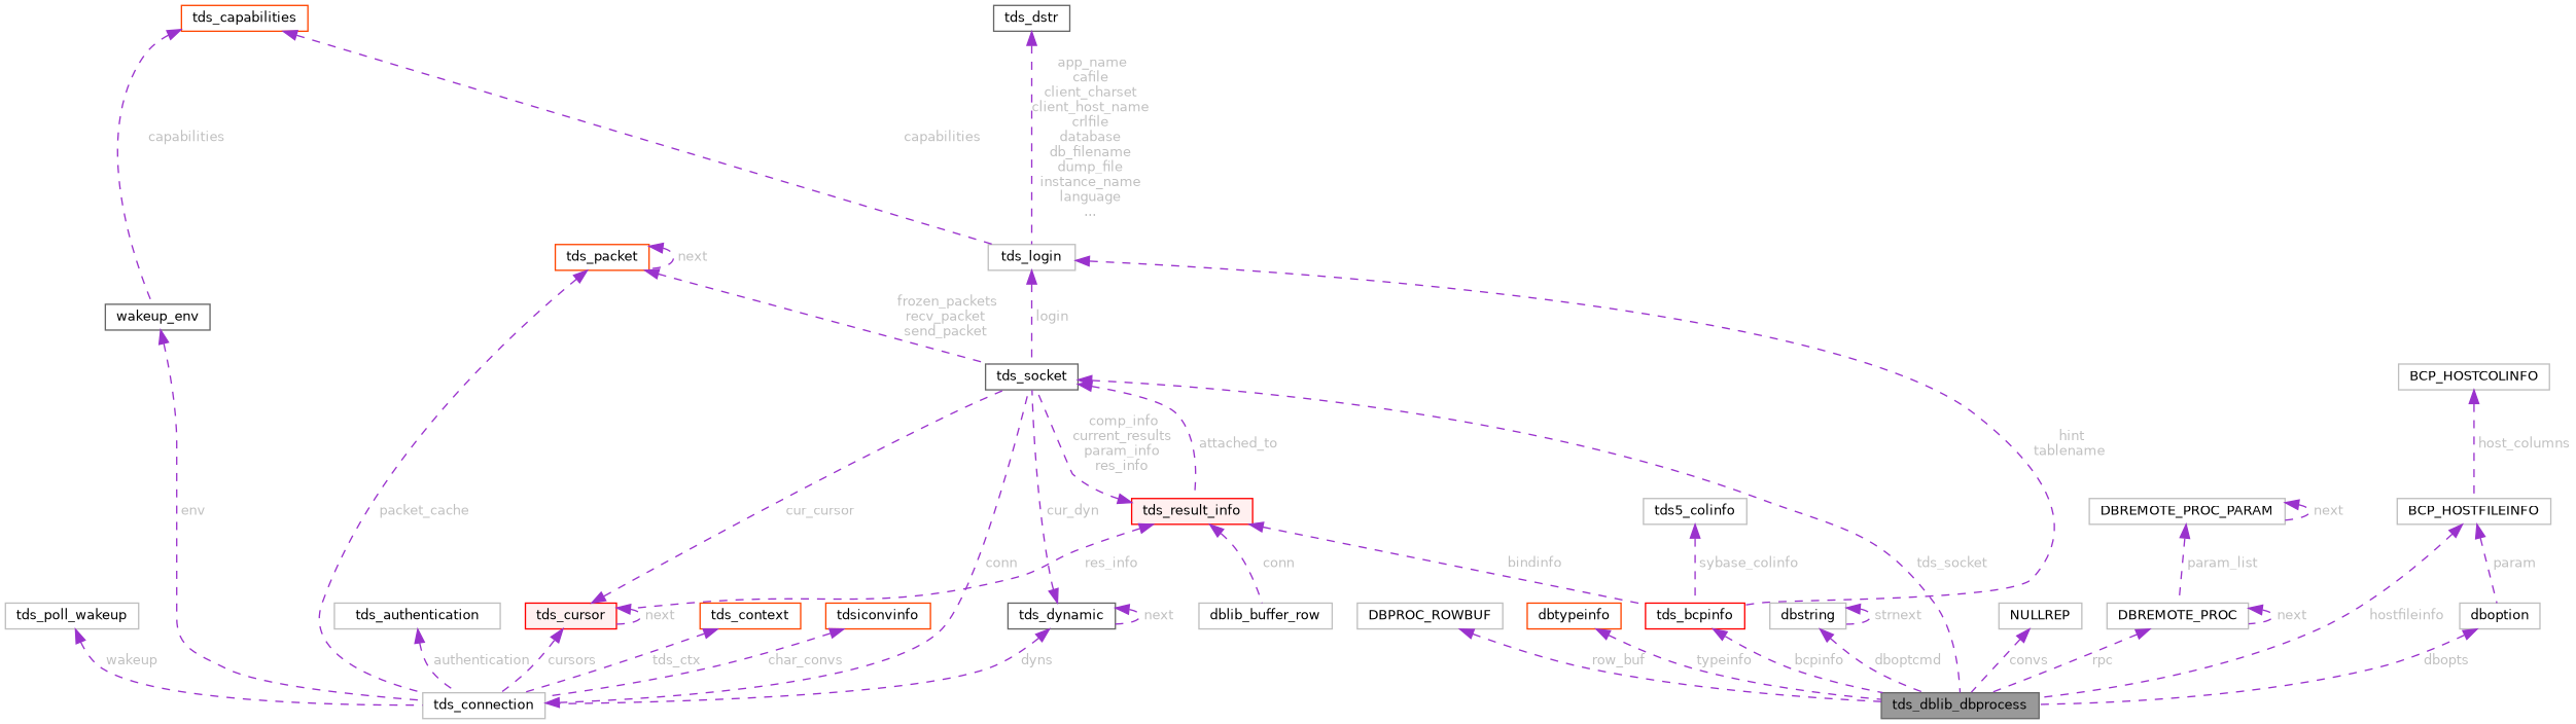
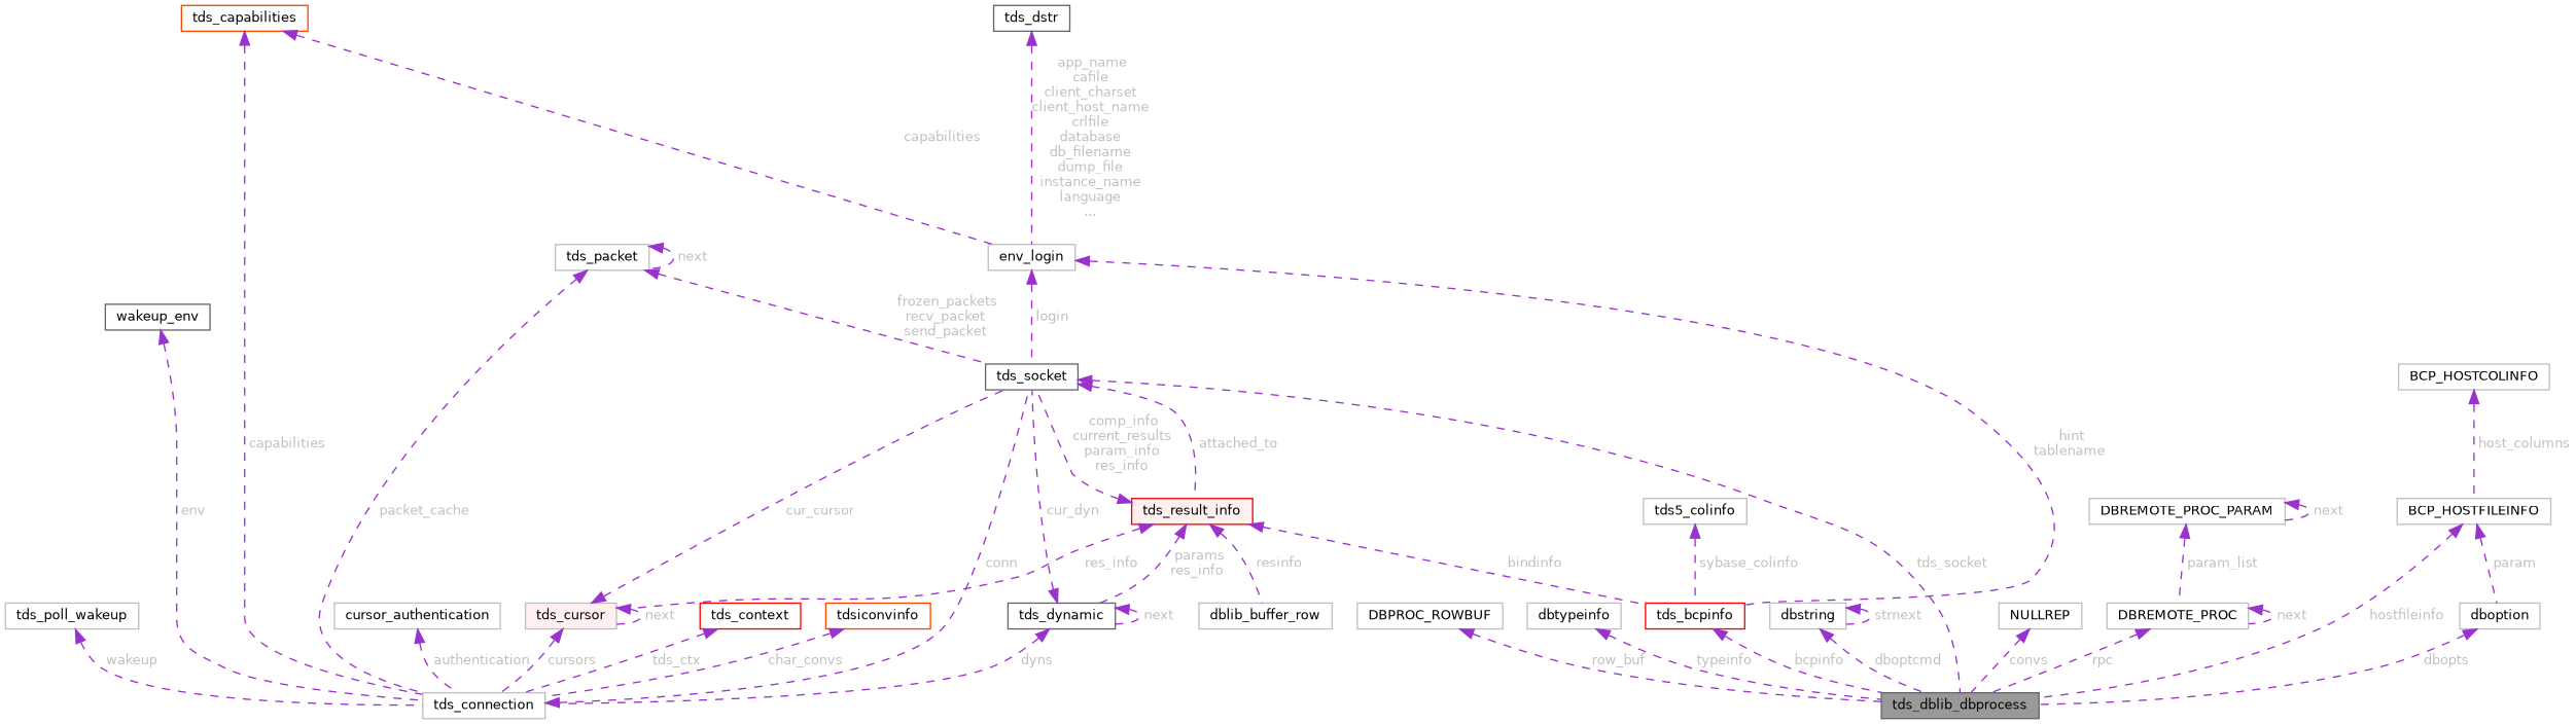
  digraph {
    rankdir=TB
    node [color=grey75 fillcolor=white fontname=Helvetica fontsize=10 shape=box style=filled]
    edge [color=darkorchid3 dir=back fontcolor=grey fontname=Helvetica fontsize=10 labelfontname=Helvetica labelfontsize=10 style=dashed]
    n1 [color=gray40 fillcolor=grey60 fontcolor=black height=0.2 label=tds_dblib_dbprocess width=0.4]
    n2 [color=gray40 height=0.2 label=tds_socket width=0.4]
    n3 [color=red fillcolor="#FFF0F0" height=0.2 label=tds_result_info width=0.4]
-   n4 [color=red fillcolor="#FFF0F0" height=0.2 label=tds_cursor width=0.4]
+   n4 [fillcolor="#FFF0F0" height=0.2 label=tds_cursor width=0.4]
    n5 [color=gray40 height=0.2 label=tds_dynamic width=0.4]
    n6 [height=0.2 label=dblib_buffer_row width=0.4]
    n7 [color=red height=0.2 label=tds_bcpinfo width=0.4]
    n8 [height=0.2 label=tds_connection width=0.4]
    n9 [height=0.2 label=tds_poll_wakeup width=0.4]
-   n10 [color=orangered height=0.2 label=tds_context width=0.4]
+   n10 [color=red height=0.2 label=tds_context width=0.4]
    n11 [color=gray40 height=0.2 label=wakeup_env width=0.4]
    n12 [color=orangered height=0.2 label=tdsiconvinfo width=0.4]
    n13 [color=orangered height=0.2 label=tds_capabilities width=0.4]
-   n14 [height=0.2 label=tds_login width=0.4]
-   n15 [color=orangered height=0.2 label=tds_packet width=0.4]
-   n16 [height=0.2 label=tds_authentication width=0.4]
+   n14 [height=0.2 label=env_login width=0.4]
+   n15 [height=0.2 label=tds_packet width=0.4]
+   n16 [height=0.2 label=cursor_authentication width=0.4]
    n17 [color=gray40 height=0.2 label=tds_dstr width=0.4]
    n18 [height=0.2 label=DBPROC_ROWBUF width=0.4]
-   n19 [color=orangered height=0.2 label=dbtypeinfo width=0.4]
+   n19 [height=0.2 label=dbtypeinfo width=0.4]
    n20 [height=0.2 label=dboption width=0.4]
    n21 [height=0.2 label=dbstring width=0.4]
    n22 [height=0.2 label=BCP_HOSTFILEINFO width=0.4]
    n23 [height=0.2 label=BCP_HOSTCOLINFO width=0.4]
    n24 [height=0.2 label=tds5_colinfo width=0.4]
    n25 [height=0.2 label=DBREMOTE_PROC width=0.4]
    n26 [height=0.2 label=DBREMOTE_PROC_PARAM width=0.4]
    n27 [height=0.2 label=NULLREP width=0.4]
    n2 -> n1 [label=" tds_socket"]
    n2 -> n3 [label=" attached_to"]
    n3 -> n2 [label=" comp_info\ncurrent_results\nparam_info\nres_info"]
    n3 -> n4 [label=" res_info"]
-   n3 -> n6 [label=" conn"]
+   n3 -> n5 [label=" params\nres_info"]
+   n3 -> n6 [label=" resinfo"]
    n3 -> n7 [label=" bindinfo"]
    n4 -> n2 [label=" cur_cursor"]
    n4 -> n4 [label=" next"]
    n4 -> n8 [label=" cursors"]
    n5 -> n2 [label=" cur_dyn"]
    n5 -> n5 [label=" next"]
    n5 -> n8 [label=" dyns"]
    n7 -> n1 [label=" bcpinfo"]
    n8 -> n2 [label=" conn"]
    n9 -> n8 [label=" wakeup"]
    n10 -> n8 [label=" tds_ctx"]
    n11 -> n8 [label=" env"]
    n12 -> n8 [label=" char_convs"]
-   n13 -> n11 [label=" capabilities"]
+   n13 -> n8 [label=" capabilities"]
    n13 -> n14 [label=" capabilities"]
    n14 -> n2 [label=" login"]
    n14 -> n7 [label=" hint\ntablename"]
    n15 -> n2 [label=" frozen_packets\nrecv_packet\nsend_packet"]
    n15 -> n8 [label=" packet_cache"]
    n15 -> n15 [label=" next"]
    n16 -> n8 [label=" authentication"]
    n17 -> n14 [label=" app_name\ncafile\nclient_charset\nclient_host_name\ncrlfile\ndatabase\ndb_filename\ndump_file\ninstance_name\nlanguage\n..."]
    n18 -> n1 [label=" row_buf"]
    n19 -> n1 [label=" typeinfo"]
    n20 -> n1 [label=" dbopts"]
    n21 -> n1 [label=" dboptcmd"]
    n21 -> n21 [label=" strnext"]
    n22 -> n1 [label=" hostfileinfo"]
    n22 -> n20 [label=" param"]
    n23 -> n22 [label=" host_columns"]
    n24 -> n7 [label=" sybase_colinfo"]
    n25 -> n1 [label=" rpc"]
    n25 -> n25 [label=" next"]
    n26 -> n25 [label=" param_list"]
    n26 -> n26 [label=" next"]
    n27 -> n1 [label=" convs"]
  }
